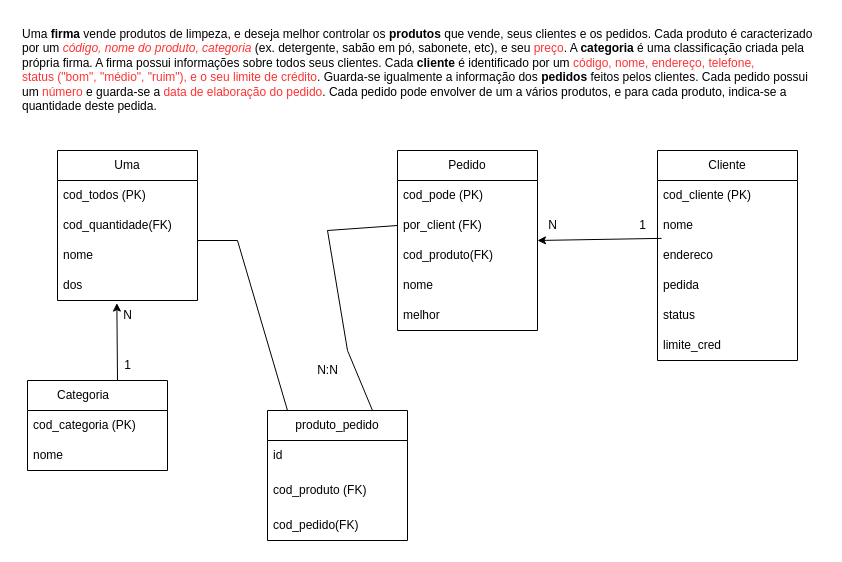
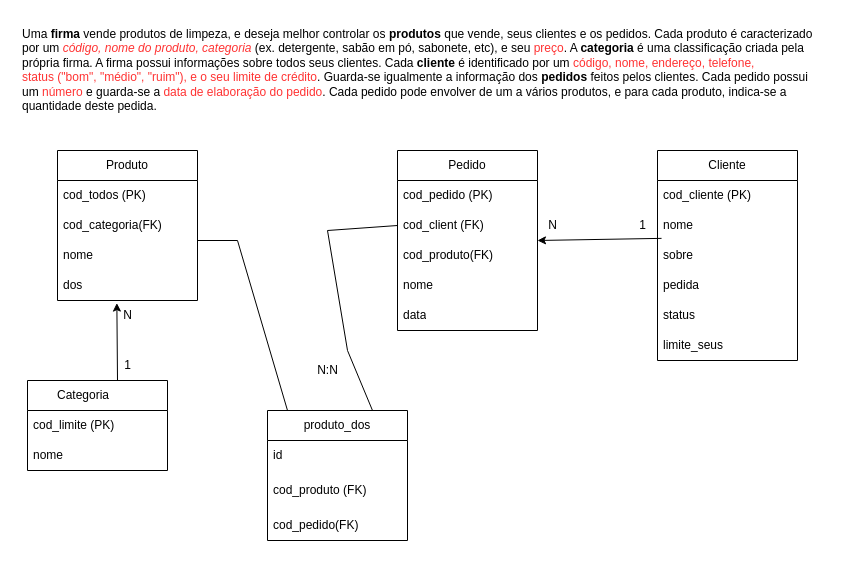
  <mxCell id="0" />
  <mxCell id="1" parent="0" />
  <mxCell id="2" value="Uma &lt;b&gt;firma &lt;/b&gt;vende produtos de limpeza, e deseja melhor&amp;nbsp;controlar os &lt;b&gt;produtos &lt;/b&gt;que vende, seus clientes e os&amp;nbsp;pedidos. Cada produto é caracterizado por um &lt;i&gt;&lt;font color=&quot;#ff3333&quot;&gt;código,&amp;nbsp;nome do produto, categoria&lt;/font&gt;&lt;/i&gt; (ex. detergente, sabão em pó,&amp;nbsp;sabonete, etc), e seu &lt;font color=&quot;#ff3333&quot;&gt;preço&lt;/font&gt;. A &lt;b&gt;categoria &lt;/b&gt;é uma&amp;nbsp;classificação criada pela própria firma. A firma possui&amp;nbsp;informações sobre todos seus clientes. Cada &lt;b&gt;cliente &lt;/b&gt;é&amp;nbsp;identificado por um&lt;font color=&quot;#ff3333&quot;&gt; código, nome, endereço, telefone,&lt;br&gt;status (&quot;bom&quot;, &quot;médio&quot;, &quot;ruim&quot;), e o seu limite de crédito&lt;/font&gt;.&amp;nbsp;Guarda-se igualmente a informação dos &lt;b&gt;pedidos &lt;/b&gt;feitos&amp;nbsp;pelos clientes. Cada pedido possui um &lt;font color=&quot;#ff3333&quot;&gt;número &lt;/font&gt;e guarda-se&amp;nbsp;a &lt;font color=&quot;#ff3333&quot;&gt;data de elaboração do pedido&lt;/font&gt;. Cada pedido pode&amp;nbsp;envolver de um a vários produtos, e para cada produto,&amp;nbsp;indica-se a quantidade deste pedida." style="text;whiteSpace=wrap;html=1;" parent="1" vertex="1"><mxGeometry x="20" y="20" width="800" height="100" as="geometry" /></mxCell>
- <mxCell id="3" value="&lt;font color=&quot;#000000&quot;&gt;Uma&lt;/font&gt;" style="swimlane;fontStyle=0;childLayout=stackLayout;horizontal=1;startSize=30;horizontalStack=0;resizeParent=1;resizeParentMax=0;resizeLast=0;collapsible=1;marginBottom=0;whiteSpace=wrap;html=1;fontColor=#FF3333;" parent="1" vertex="1"><mxGeometry x="57" y="150" width="140" height="150" as="geometry" /></mxCell>
+ <mxCell id="3" value="&lt;font color=&quot;#000000&quot;&gt;Produto&lt;/font&gt;" style="swimlane;fontStyle=0;childLayout=stackLayout;horizontal=1;startSize=30;horizontalStack=0;resizeParent=1;resizeParentMax=0;resizeLast=0;collapsible=1;marginBottom=0;whiteSpace=wrap;html=1;fontColor=#FF3333;" parent="1" vertex="1"><mxGeometry x="57" y="150" width="140" height="150" as="geometry" /></mxCell>
  <mxCell id="4" value="cod_todos (PK)&lt;span style=&quot;white-space: pre;&quot;&gt;&#09;&lt;/span&gt;" style="text;strokeColor=none;fillColor=none;align=left;verticalAlign=middle;spacingLeft=4;spacingRight=4;overflow=hidden;points=[[0,0.5],[1,0.5]];portConstraint=eastwest;rotatable=0;whiteSpace=wrap;html=1;fontColor=#000000;" parent="3" vertex="1"><mxGeometry y="30" width="140" height="30" as="geometry" /></mxCell>
- <mxCell id="5" value="cod_quantidade(FK)" style="text;strokeColor=none;fillColor=none;align=left;verticalAlign=middle;spacingLeft=4;spacingRight=4;overflow=hidden;points=[[0,0.5],[1,0.5]];portConstraint=eastwest;rotatable=0;whiteSpace=wrap;html=1;fontColor=#000000;" parent="3" vertex="1"><mxGeometry y="60" width="140" height="30" as="geometry" /></mxCell>
+ <mxCell id="5" value="cod_categoria(FK)" style="text;strokeColor=none;fillColor=none;align=left;verticalAlign=middle;spacingLeft=4;spacingRight=4;overflow=hidden;points=[[0,0.5],[1,0.5]];portConstraint=eastwest;rotatable=0;whiteSpace=wrap;html=1;fontColor=#000000;" parent="3" vertex="1"><mxGeometry y="60" width="140" height="30" as="geometry" /></mxCell>
  <mxCell id="6" value="nome" style="text;strokeColor=none;fillColor=none;align=left;verticalAlign=middle;spacingLeft=4;spacingRight=4;overflow=hidden;points=[[0,0.5],[1,0.5]];portConstraint=eastwest;rotatable=0;whiteSpace=wrap;html=1;fontColor=#000000;" parent="3" vertex="1"><mxGeometry y="90" width="140" height="30" as="geometry" /></mxCell>
  <mxCell id="7" value="dos" style="text;strokeColor=none;fillColor=none;align=left;verticalAlign=middle;spacingLeft=4;spacingRight=4;overflow=hidden;points=[[0,0.5],[1,0.5]];portConstraint=eastwest;rotatable=0;whiteSpace=wrap;html=1;fontColor=#000000;" parent="3" vertex="1"><mxGeometry y="120" width="140" height="30" as="geometry" /></mxCell>
  <mxCell id="8" value="&lt;font color=&quot;#000000&quot;&gt;Pedido&lt;/font&gt;" style="swimlane;fontStyle=0;childLayout=stackLayout;horizontal=1;startSize=30;horizontalStack=0;resizeParent=1;resizeParentMax=0;resizeLast=0;collapsible=1;marginBottom=0;whiteSpace=wrap;html=1;fontColor=#FF3333;" parent="1" vertex="1"><mxGeometry x="397" y="150" width="140" height="180" as="geometry" /></mxCell>
- <mxCell id="9" value="cod_pode (PK)&lt;span style=&quot;white-space: pre;&quot;&gt;&#09;&lt;/span&gt;" style="text;strokeColor=none;fillColor=none;align=left;verticalAlign=middle;spacingLeft=4;spacingRight=4;overflow=hidden;points=[[0,0.5],[1,0.5]];portConstraint=eastwest;rotatable=0;whiteSpace=wrap;html=1;fontColor=#000000;" parent="8" vertex="1"><mxGeometry y="30" width="140" height="30" as="geometry" /></mxCell>
- <mxCell id="10" value="por_client (FK)" style="text;strokeColor=none;fillColor=none;align=left;verticalAlign=middle;spacingLeft=4;spacingRight=4;overflow=hidden;points=[[0,0.5],[1,0.5]];portConstraint=eastwest;rotatable=0;whiteSpace=wrap;html=1;fontColor=#000000;" parent="8" vertex="1"><mxGeometry y="60" width="140" height="30" as="geometry" /></mxCell>
+ <mxCell id="9" value="cod_pedido (PK)&lt;span style=&quot;white-space: pre;&quot;&gt;&#09;&lt;/span&gt;" style="text;strokeColor=none;fillColor=none;align=left;verticalAlign=middle;spacingLeft=4;spacingRight=4;overflow=hidden;points=[[0,0.5],[1,0.5]];portConstraint=eastwest;rotatable=0;whiteSpace=wrap;html=1;fontColor=#000000;" parent="8" vertex="1"><mxGeometry y="30" width="140" height="30" as="geometry" /></mxCell>
+ <mxCell id="10" value="cod_client (FK)" style="text;strokeColor=none;fillColor=none;align=left;verticalAlign=middle;spacingLeft=4;spacingRight=4;overflow=hidden;points=[[0,0.5],[1,0.5]];portConstraint=eastwest;rotatable=0;whiteSpace=wrap;html=1;fontColor=#000000;" parent="8" vertex="1"><mxGeometry y="60" width="140" height="30" as="geometry" /></mxCell>
  <mxCell id="11" value="cod_produto(FK)" style="text;strokeColor=none;fillColor=none;align=left;verticalAlign=middle;spacingLeft=4;spacingRight=4;overflow=hidden;points=[[0,0.5],[1,0.5]];portConstraint=eastwest;rotatable=0;whiteSpace=wrap;html=1;fontColor=#000000;" parent="8" vertex="1"><mxGeometry y="90" width="140" height="30" as="geometry" /></mxCell>
  <mxCell id="12" value="nome" style="text;strokeColor=none;fillColor=none;align=left;verticalAlign=middle;spacingLeft=4;spacingRight=4;overflow=hidden;points=[[0,0.5],[1,0.5]];portConstraint=eastwest;rotatable=0;whiteSpace=wrap;html=1;fontColor=#000000;" parent="8" vertex="1"><mxGeometry y="120" width="140" height="30" as="geometry" /></mxCell>
- <mxCell id="13" value="melhor" style="text;strokeColor=none;fillColor=none;align=left;verticalAlign=middle;spacingLeft=4;spacingRight=4;overflow=hidden;points=[[0,0.5],[1,0.5]];portConstraint=eastwest;rotatable=0;whiteSpace=wrap;html=1;fontColor=#000000;" parent="8" vertex="1"><mxGeometry y="150" width="140" height="30" as="geometry" /></mxCell>
+ <mxCell id="13" value="data" style="text;strokeColor=none;fillColor=none;align=left;verticalAlign=middle;spacingLeft=4;spacingRight=4;overflow=hidden;points=[[0,0.5],[1,0.5]];portConstraint=eastwest;rotatable=0;whiteSpace=wrap;html=1;fontColor=#000000;" parent="8" vertex="1"><mxGeometry y="150" width="140" height="30" as="geometry" /></mxCell>
  <mxCell id="14" value="&lt;font color=&quot;#000000&quot;&gt;Cliente&lt;/font&gt;" style="swimlane;fontStyle=0;childLayout=stackLayout;horizontal=1;startSize=30;horizontalStack=0;resizeParent=1;resizeParentMax=0;resizeLast=0;collapsible=1;marginBottom=0;whiteSpace=wrap;html=1;fontColor=#FF3333;" parent="1" vertex="1"><mxGeometry x="657" y="150" width="140" height="210" as="geometry" /></mxCell>
  <mxCell id="15" value="cod_cliente (PK)&lt;span style=&quot;white-space: pre;&quot;&gt;&#09;&lt;/span&gt;" style="text;strokeColor=none;fillColor=none;align=left;verticalAlign=middle;spacingLeft=4;spacingRight=4;overflow=hidden;points=[[0,0.5],[1,0.5]];portConstraint=eastwest;rotatable=0;whiteSpace=wrap;html=1;fontColor=#000000;" parent="14" vertex="1"><mxGeometry y="30" width="140" height="30" as="geometry" /></mxCell>
  <mxCell id="16" value="nome" style="text;strokeColor=none;fillColor=none;align=left;verticalAlign=middle;spacingLeft=4;spacingRight=4;overflow=hidden;points=[[0,0.5],[1,0.5]];portConstraint=eastwest;rotatable=0;whiteSpace=wrap;html=1;fontColor=#000000;" parent="14" vertex="1"><mxGeometry y="60" width="140" height="30" as="geometry" /></mxCell>
- <mxCell id="17" value="endereco" style="text;strokeColor=none;fillColor=none;align=left;verticalAlign=middle;spacingLeft=4;spacingRight=4;overflow=hidden;points=[[0,0.5],[1,0.5]];portConstraint=eastwest;rotatable=0;whiteSpace=wrap;html=1;fontColor=#000000;" parent="14" vertex="1"><mxGeometry y="90" width="140" height="30" as="geometry" /></mxCell>
+ <mxCell id="17" value="sobre" style="text;strokeColor=none;fillColor=none;align=left;verticalAlign=middle;spacingLeft=4;spacingRight=4;overflow=hidden;points=[[0,0.5],[1,0.5]];portConstraint=eastwest;rotatable=0;whiteSpace=wrap;html=1;fontColor=#000000;" parent="14" vertex="1"><mxGeometry y="90" width="140" height="30" as="geometry" /></mxCell>
  <mxCell id="18" value="pedida" style="text;strokeColor=none;fillColor=none;align=left;verticalAlign=middle;spacingLeft=4;spacingRight=4;overflow=hidden;points=[[0,0.5],[1,0.5]];portConstraint=eastwest;rotatable=0;whiteSpace=wrap;html=1;fontColor=#000000;" parent="14" vertex="1"><mxGeometry y="120" width="140" height="30" as="geometry" /></mxCell>
  <mxCell id="19" value="status" style="text;strokeColor=none;fillColor=none;align=left;verticalAlign=middle;spacingLeft=4;spacingRight=4;overflow=hidden;points=[[0,0.5],[1,0.5]];portConstraint=eastwest;rotatable=0;whiteSpace=wrap;html=1;fontColor=#000000;" parent="14" vertex="1"><mxGeometry y="150" width="140" height="30" as="geometry" /></mxCell>
- <mxCell id="20" value="limite_cred" style="text;strokeColor=none;fillColor=none;align=left;verticalAlign=middle;spacingLeft=4;spacingRight=4;overflow=hidden;points=[[0,0.5],[1,0.5]];portConstraint=eastwest;rotatable=0;whiteSpace=wrap;html=1;fontColor=#000000;" parent="14" vertex="1"><mxGeometry y="180" width="140" height="30" as="geometry" /></mxCell>
+ <mxCell id="20" value="limite_seus" style="text;strokeColor=none;fillColor=none;align=left;verticalAlign=middle;spacingLeft=4;spacingRight=4;overflow=hidden;points=[[0,0.5],[1,0.5]];portConstraint=eastwest;rotatable=0;whiteSpace=wrap;html=1;fontColor=#000000;" parent="14" vertex="1"><mxGeometry y="180" width="140" height="30" as="geometry" /></mxCell>
  <mxCell id="21" value="&lt;font color=&quot;#000000&quot;&gt;Categoria&lt;span style=&quot;white-space: pre;&quot;&gt;&#09;&lt;/span&gt;&lt;/font&gt;" style="swimlane;fontStyle=0;childLayout=stackLayout;horizontal=1;startSize=30;horizontalStack=0;resizeParent=1;resizeParentMax=0;resizeLast=0;collapsible=1;marginBottom=0;whiteSpace=wrap;html=1;fontColor=#FF3333;" parent="1" vertex="1"><mxGeometry x="27" y="380" width="140" height="90" as="geometry" /></mxCell>
- <mxCell id="22" value="cod_categoria (PK)&lt;span style=&quot;white-space: pre;&quot;&gt;&#09;&lt;/span&gt;" style="text;strokeColor=none;fillColor=none;align=left;verticalAlign=middle;spacingLeft=4;spacingRight=4;overflow=hidden;points=[[0,0.5],[1,0.5]];portConstraint=eastwest;rotatable=0;whiteSpace=wrap;html=1;fontColor=#000000;" parent="21" vertex="1"><mxGeometry y="30" width="140" height="30" as="geometry" /></mxCell>
+ <mxCell id="22" value="cod_limite (PK)&lt;span style=&quot;white-space: pre;&quot;&gt;&#09;&lt;/span&gt;" style="text;strokeColor=none;fillColor=none;align=left;verticalAlign=middle;spacingLeft=4;spacingRight=4;overflow=hidden;points=[[0,0.5],[1,0.5]];portConstraint=eastwest;rotatable=0;whiteSpace=wrap;html=1;fontColor=#000000;" parent="21" vertex="1"><mxGeometry y="30" width="140" height="30" as="geometry" /></mxCell>
  <mxCell id="23" value="nome" style="text;strokeColor=none;fillColor=none;align=left;verticalAlign=middle;spacingLeft=4;spacingRight=4;overflow=hidden;points=[[0,0.5],[1,0.5]];portConstraint=eastwest;rotatable=0;whiteSpace=wrap;html=1;fontColor=#000000;" parent="21" vertex="1"><mxGeometry y="60" width="140" height="30" as="geometry" /></mxCell>
  <mxCell id="24" value="" style="endArrow=classic;html=1;rounded=0;fontColor=#000000;entryX=0.424;entryY=1.086;entryDx=0;entryDy=0;entryPerimeter=0;" parent="1" target="7" edge="1"><mxGeometry width="50" height="50" relative="1" as="geometry"><mxPoint x="117" y="380" as="sourcePoint" /><mxPoint x="167" y="330" as="targetPoint" /></mxGeometry></mxCell>
  <mxCell id="25" value="N" style="text;html=1;align=center;verticalAlign=middle;resizable=0;points=[];autosize=1;strokeColor=none;fillColor=none;fontColor=#000000;" parent="1" vertex="1"><mxGeometry x="112" y="300" width="30" height="30" as="geometry" /></mxCell>
  <mxCell id="26" value="1" style="text;html=1;align=center;verticalAlign=middle;resizable=0;points=[];autosize=1;strokeColor=none;fillColor=none;fontColor=#000000;" parent="1" vertex="1"><mxGeometry x="112" y="350" width="30" height="30" as="geometry" /></mxCell>
  <mxCell id="27" value="" style="endArrow=classic;html=1;rounded=0;fontColor=#000000;exitX=0.029;exitY=-0.071;exitDx=0;exitDy=0;exitPerimeter=0;" parent="1" source="17" edge="1"><mxGeometry width="50" height="50" relative="1" as="geometry"><mxPoint x="647" y="240" as="sourcePoint" /><mxPoint x="537" y="240" as="targetPoint" /></mxGeometry></mxCell>
  <mxCell id="28" value="N" style="text;html=1;align=center;verticalAlign=middle;resizable=0;points=[];autosize=1;strokeColor=none;fillColor=none;fontColor=#000000;" parent="1" vertex="1"><mxGeometry x="537" y="210" width="30" height="30" as="geometry" /></mxCell>
  <mxCell id="29" value="1" style="text;html=1;align=center;verticalAlign=middle;resizable=0;points=[];autosize=1;strokeColor=none;fillColor=none;fontColor=#000000;" parent="1" vertex="1"><mxGeometry x="627" y="210" width="30" height="30" as="geometry" /></mxCell>
  <mxCell id="30" value="N:N" style="text;html=1;align=center;verticalAlign=middle;resizable=0;points=[];autosize=1;strokeColor=none;fillColor=none;fontColor=#000000;" parent="1" vertex="1"><mxGeometry x="307" y="355" width="40" height="30" as="geometry" /></mxCell>
- <mxCell id="31" value="&lt;font color=&quot;#000000&quot;&gt;produto_pedido&lt;/font&gt;" style="swimlane;fontStyle=0;childLayout=stackLayout;horizontal=1;startSize=30;horizontalStack=0;resizeParent=1;resizeParentMax=0;resizeLast=0;collapsible=1;marginBottom=0;whiteSpace=wrap;html=1;fontColor=#FF3333;" parent="1" vertex="1"><mxGeometry x="267" y="410" width="140" height="130" as="geometry" /></mxCell>
+ <mxCell id="31" value="&lt;font color=&quot;#000000&quot;&gt;produto_dos&lt;/font&gt;" style="swimlane;fontStyle=0;childLayout=stackLayout;horizontal=1;startSize=30;horizontalStack=0;resizeParent=1;resizeParentMax=0;resizeLast=0;collapsible=1;marginBottom=0;whiteSpace=wrap;html=1;fontColor=#FF3333;" parent="1" vertex="1"><mxGeometry x="267" y="410" width="140" height="130" as="geometry" /></mxCell>
  <mxCell id="32" value="id" style="text;strokeColor=none;fillColor=none;align=left;verticalAlign=middle;spacingLeft=4;spacingRight=4;overflow=hidden;points=[[0,0.5],[1,0.5]];portConstraint=eastwest;rotatable=0;whiteSpace=wrap;html=1;fontColor=#000000;" parent="31" vertex="1"><mxGeometry y="30" width="140" height="30" as="geometry" /></mxCell>
  <mxCell id="33" value="cod_produto (FK)&lt;span style=&quot;white-space: pre;&quot;&gt;&#09;&lt;/span&gt;" style="text;strokeColor=none;fillColor=none;align=left;verticalAlign=middle;spacingLeft=4;spacingRight=4;overflow=hidden;points=[[0,0.5],[1,0.5]];portConstraint=eastwest;rotatable=0;whiteSpace=wrap;html=1;fontColor=#000000;" parent="31" vertex="1"><mxGeometry y="60" width="140" height="40" as="geometry" /></mxCell>
  <mxCell id="34" value="cod_pedido(FK)" style="text;strokeColor=none;fillColor=none;align=left;verticalAlign=middle;spacingLeft=4;spacingRight=4;overflow=hidden;points=[[0,0.5],[1,0.5]];portConstraint=eastwest;rotatable=0;whiteSpace=wrap;html=1;fontColor=#000000;" parent="31" vertex="1"><mxGeometry y="100" width="140" height="30" as="geometry" /></mxCell>
  <mxCell id="35" value="" style="endArrow=none;html=1;rounded=0;fontColor=#000000;" parent="1" edge="1"><mxGeometry width="50" height="50" relative="1" as="geometry"><mxPoint x="287" y="410" as="sourcePoint" /><mxPoint x="237" y="240" as="targetPoint" /></mxGeometry></mxCell>
  <mxCell id="36" value="" style="endArrow=none;html=1;rounded=0;fontColor=#000000;exitX=0.75;exitY=0;exitDx=0;exitDy=0;" parent="1" source="31" edge="1"><mxGeometry width="50" height="50" relative="1" as="geometry"><mxPoint x="397" y="320" as="sourcePoint" /><mxPoint x="327" y="230" as="targetPoint" /><Array as="points"><mxPoint x="347" y="350" /></Array></mxGeometry></mxCell>
  <mxCell id="37" value="" style="endArrow=none;html=1;rounded=0;fontColor=#000000;" parent="1" edge="1"><mxGeometry width="50" height="50" relative="1" as="geometry"><mxPoint x="197" y="240" as="sourcePoint" /><mxPoint x="237" y="240" as="targetPoint" /></mxGeometry></mxCell>
  <mxCell id="38" value="" style="endArrow=none;html=1;rounded=0;fontColor=#000000;entryX=0;entryY=0.5;entryDx=0;entryDy=0;" parent="1" target="10" edge="1"><mxGeometry width="50" height="50" relative="1" as="geometry"><mxPoint x="327" y="230" as="sourcePoint" /><mxPoint x="447" y="270" as="targetPoint" /><Array as="points" /></mxGeometry></mxCell>
